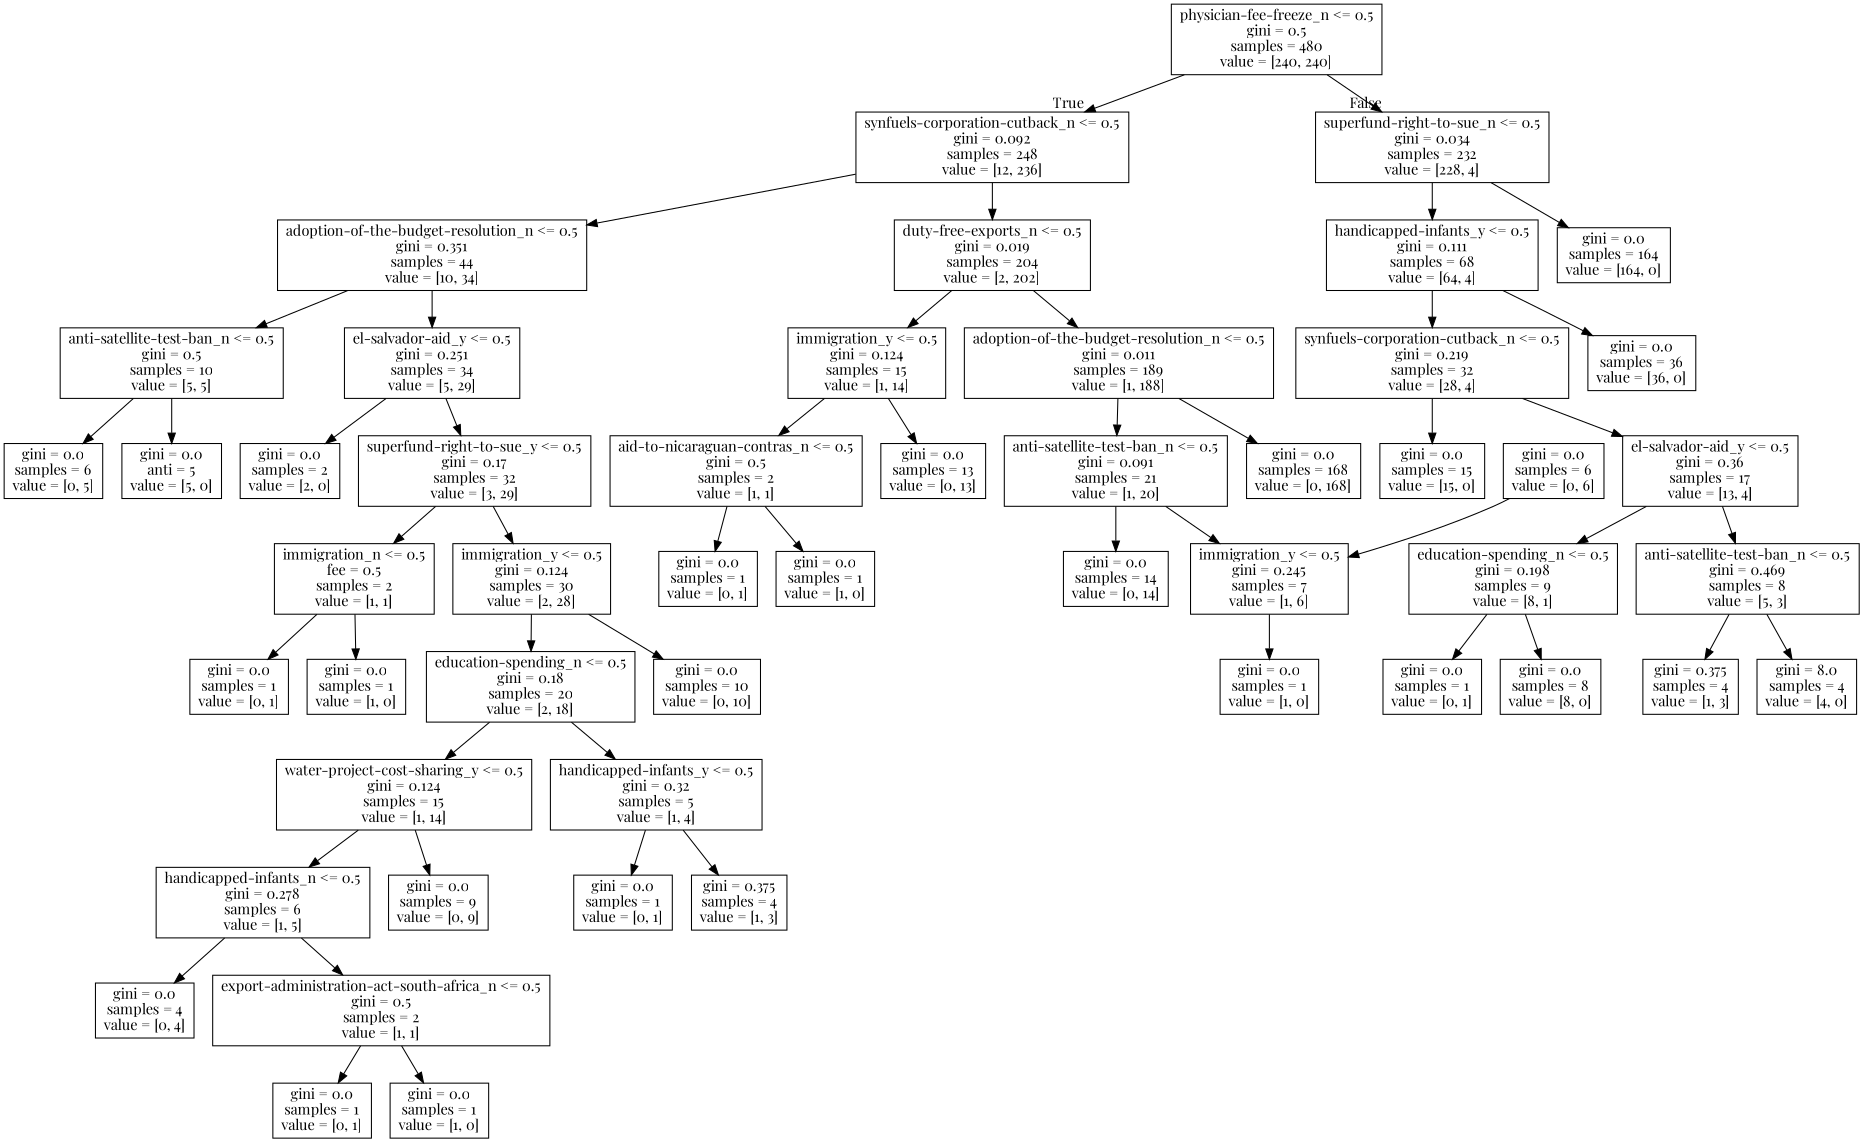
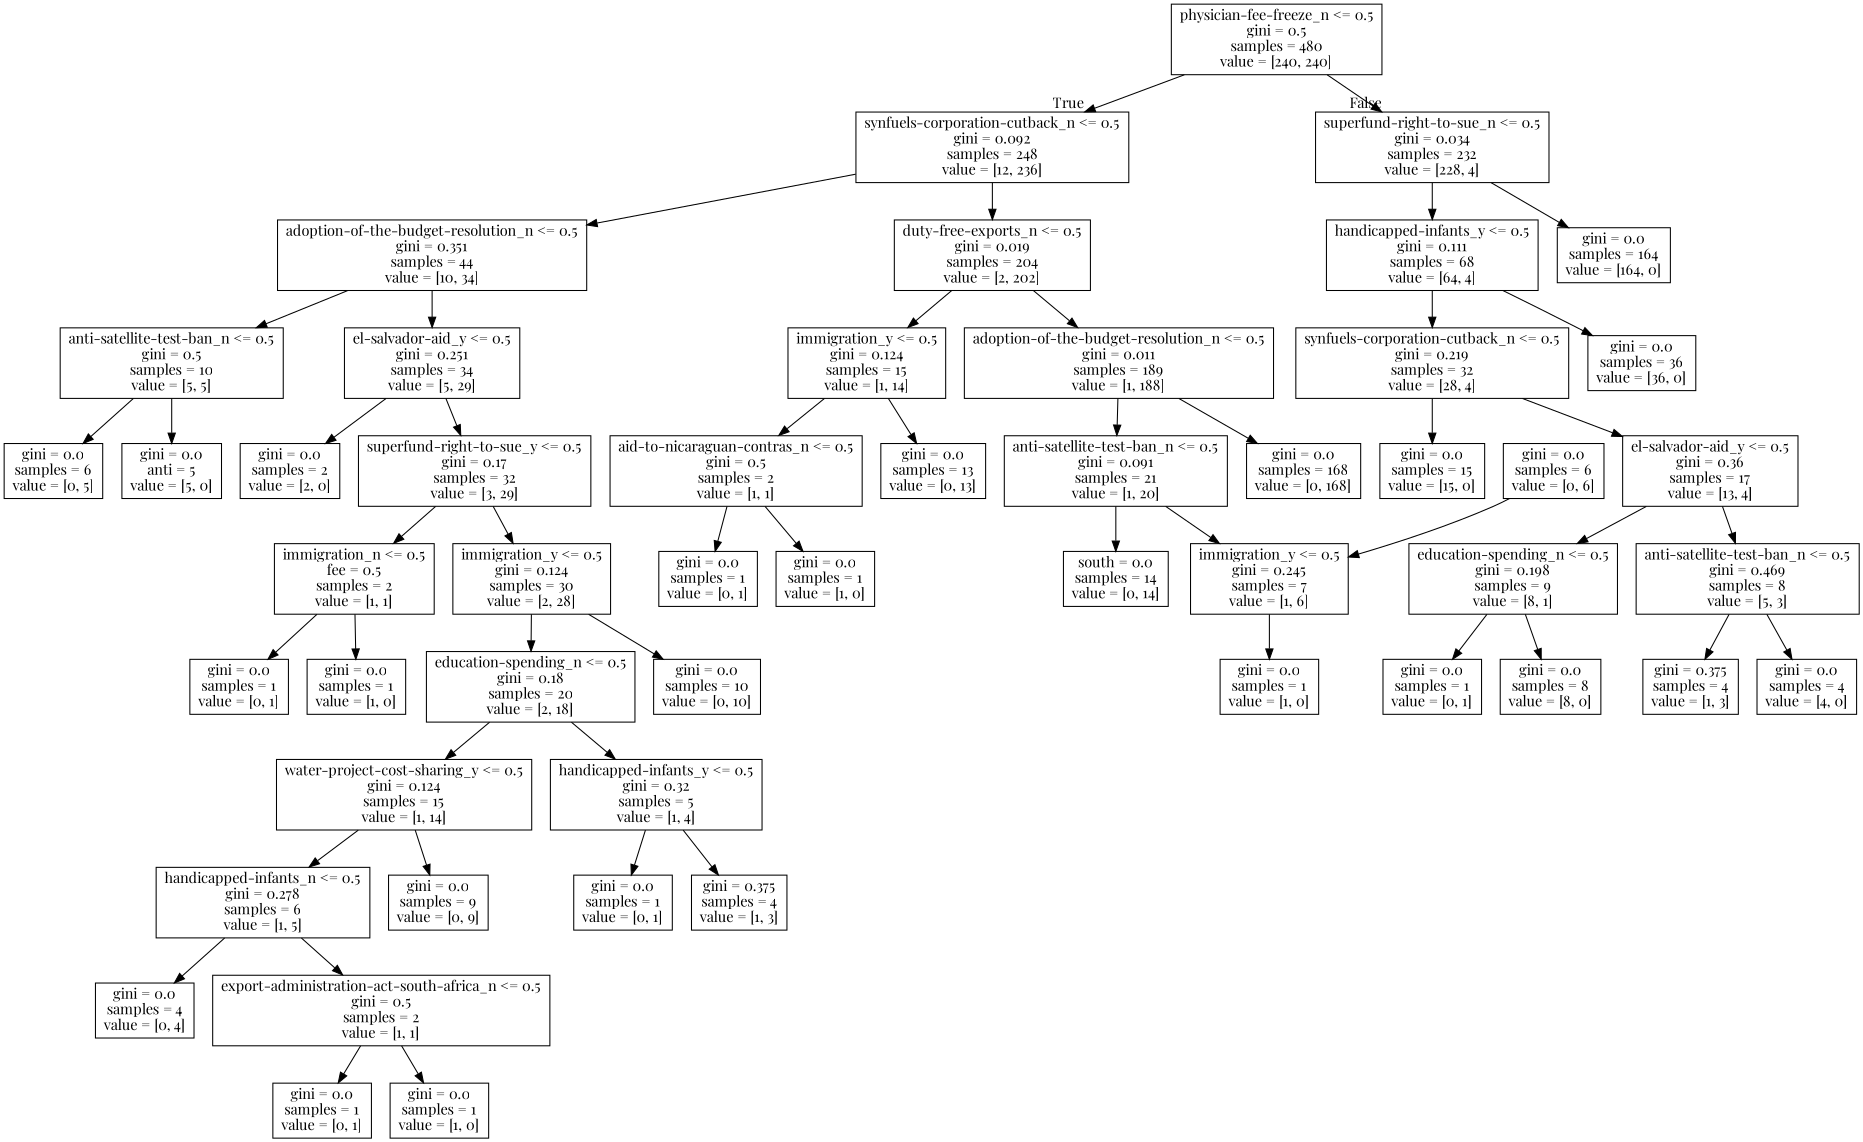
  digraph {
    fontname="Playfair Display"
    node [fontname="Playfair Display" shape=box]
    edge [fontname="Playfair Display"]
    n1 [label="physician-fee-freeze_n <= 0.5\ngini = 0.5\nsamples = 480\nvalue = [240, 240]"]
    n2 [label="synfuels-corporation-cutback_n <= 0.5\ngini = 0.092\nsamples = 248\nvalue = [12, 236]"]
    n3 [label="superfund-right-to-sue_n <= 0.5\ngini = 0.034\nsamples = 232\nvalue = [228, 4]"]
    n4 [label="adoption-of-the-budget-resolution_n <= 0.5\ngini = 0.351\nsamples = 44\nvalue = [10, 34]"]
    n5 [label="duty-free-exports_n <= 0.5\ngini = 0.019\nsamples = 204\nvalue = [2, 202]"]
    n6 [label="handicapped-infants_y <= 0.5\ngini = 0.111\nsamples = 68\nvalue = [64, 4]"]
    n7 [label="gini = 0.0\nsamples = 164\nvalue = [164, 0]"]
    n8 [label="anti-satellite-test-ban_n <= 0.5\ngini = 0.5\nsamples = 10\nvalue = [5, 5]"]
    n9 [label="el-salvador-aid_y <= 0.5\ngini = 0.251\nsamples = 34\nvalue = [5, 29]"]
    n10 [label="immigration_y <= 0.5\ngini = 0.124\nsamples = 15\nvalue = [1, 14]"]
    n11 [label="adoption-of-the-budget-resolution_n <= 0.5\ngini = 0.011\nsamples = 189\nvalue = [1, 188]"]
    n12 [label="gini = 0.0\nsamples = 6\nvalue = [0, 5]"]
    n13 [label="gini = 0.0\nanti = 5\nvalue = [5, 0]"]
    n14 [label="gini = 0.0\nsamples = 2\nvalue = [2, 0]"]
    n15 [label="superfund-right-to-sue_y <= 0.5\ngini = 0.17\nsamples = 32\nvalue = [3, 29]"]
    n16 [label="immigration_n <= 0.5\nfee = 0.5\nsamples = 2\nvalue = [1, 1]"]
    n17 [label="immigration_y <= 0.5\ngini = 0.124\nsamples = 30\nvalue = [2, 28]"]
    n18 [label="gini = 0.0\nsamples = 1\nvalue = [0, 1]"]
    n19 [label="gini = 0.0\nsamples = 1\nvalue = [1, 0]"]
    n20 [label="education-spending_n <= 0.5\ngini = 0.18\nsamples = 20\nvalue = [2, 18]"]
    n21 [label="gini = 0.0\nsamples = 10\nvalue = [0, 10]"]
    n22 [label="water-project-cost-sharing_y <= 0.5\ngini = 0.124\nsamples = 15\nvalue = [1, 14]"]
    n23 [label="handicapped-infants_y <= 0.5\ngini = 0.32\nsamples = 5\nvalue = [1, 4]"]
    n24 [label="handicapped-infants_n <= 0.5\ngini = 0.278\nsamples = 6\nvalue = [1, 5]"]
    n25 [label="gini = 0.0\nsamples = 9\nvalue = [0, 9]"]
    n26 [label="gini = 0.0\nsamples = 1\nvalue = [0, 1]"]
    n27 [label="gini = 0.375\nsamples = 4\nvalue = [1, 3]"]
    n28 [label="gini = 0.0\nsamples = 4\nvalue = [0, 4]"]
    n29 [label="export-administration-act-south-africa_n <= 0.5\ngini = 0.5\nsamples = 2\nvalue = [1, 1]"]
    n30 [label="gini = 0.0\nsamples = 1\nvalue = [0, 1]"]
    n31 [label="gini = 0.0\nsamples = 1\nvalue = [1, 0]"]
    n32 [label="aid-to-nicaraguan-contras_n <= 0.5\ngini = 0.5\nsamples = 2\nvalue = [1, 1]"]
    n33 [label="gini = 0.0\nsamples = 13\nvalue = [0, 13]"]
    n34 [label="anti-satellite-test-ban_n <= 0.5\ngini = 0.091\nsamples = 21\nvalue = [1, 20]"]
    n35 [label="gini = 0.0\nsamples = 168\nvalue = [0, 168]"]
    n36 [label="gini = 0.0\nsamples = 1\nvalue = [0, 1]"]
    n37 [label="gini = 0.0\nsamples = 1\nvalue = [1, 0]"]
-   n38 [label="gini = 0.0\nsamples = 14\nvalue = [0, 14]"]
+   n38 [label="south = 0.0\nsamples = 14\nvalue = [0, 14]"]
    n39 [label="immigration_y <= 0.5\ngini = 0.245\nsamples = 7\nvalue = [1, 6]"]
    n40 [label="gini = 0.0\nsamples = 1\nvalue = [1, 0]"]
    n41 [label="gini = 0.0\nsamples = 6\nvalue = [0, 6]"]
    n42 [label="synfuels-corporation-cutback_n <= 0.5\ngini = 0.219\nsamples = 32\nvalue = [28, 4]"]
    n43 [label="gini = 0.0\nsamples = 36\nvalue = [36, 0]"]
    n44 [label="gini = 0.0\nsamples = 15\nvalue = [15, 0]"]
    n45 [label="el-salvador-aid_y <= 0.5\ngini = 0.36\nsamples = 17\nvalue = [13, 4]"]
    n46 [label="education-spending_n <= 0.5\ngini = 0.198\nsamples = 9\nvalue = [8, 1]"]
    n47 [label="anti-satellite-test-ban_n <= 0.5\ngini = 0.469\nsamples = 8\nvalue = [5, 3]"]
    n48 [label="gini = 0.0\nsamples = 1\nvalue = [0, 1]"]
    n49 [label="gini = 0.0\nsamples = 8\nvalue = [8, 0]"]
    n50 [label="gini = 0.375\nsamples = 4\nvalue = [1, 3]"]
-   n51 [label="gini = 8.0\nsamples = 4\nvalue = [4, 0]"]
+   n51 [label="gini = 0.0\nsamples = 4\nvalue = [4, 0]"]
    n1 -> n2 [headlabel=True labelangle=45 labeldistance=2.5]
    n1 -> n3 [headlabel=False labelangle=-45 labeldistance=2.5]
    n2 -> n4
    n2 -> n5
    n3 -> n6
    n3 -> n7
    n4 -> n8
    n4 -> n9
    n5 -> n10
    n5 -> n11
    n6 -> n42
    n6 -> n43
    n8 -> n12
    n8 -> n13
    n9 -> n14
    n9 -> n15
    n10 -> n32
    n10 -> n33
    n11 -> n34
    n11 -> n35
    n15 -> n16
    n15 -> n17
    n16 -> n18
    n16 -> n19
    n17 -> n20
    n17 -> n21
    n20 -> n22
    n20 -> n23
    n22 -> n24
    n22 -> n25
    n23 -> n26
    n23 -> n27
    n24 -> n28
    n24 -> n29
    n29 -> n30
    n29 -> n31
    n32 -> n36
    n32 -> n37
    n34 -> n38
    n34 -> n39
    n39 -> n40
    n41 -> n39
    n42 -> n44
    n42 -> n45
    n45 -> n46
    n45 -> n47
    n46 -> n48
    n46 -> n49
    n47 -> n50
    n47 -> n51
  }
